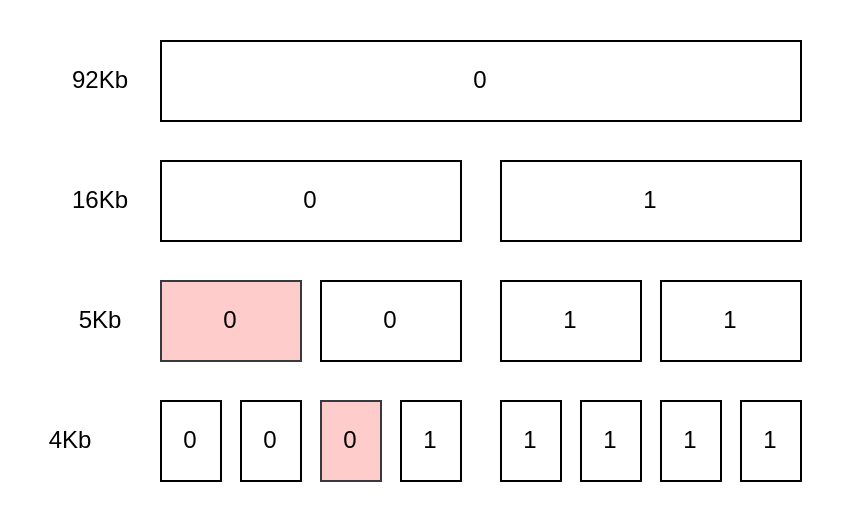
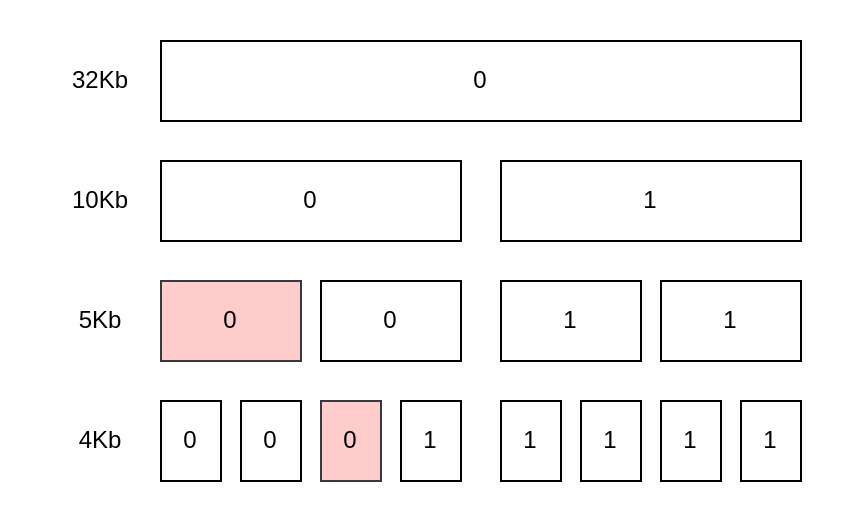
  <mxCell id="0" />
  <mxCell id="1" parent="0" />
  <mxCell id="2" value="0" style="rounded=0;whiteSpace=wrap;html=1;" vertex="1" parent="1"><mxGeometry x="80" y="20" width="320" height="40" as="geometry" /></mxCell>
  <mxCell id="3" value="0" style="rounded=0;whiteSpace=wrap;html=1;fillColor=default;strokeColor=default;" vertex="1" parent="1"><mxGeometry x="80" y="80" width="150" height="40" as="geometry" /></mxCell>
  <mxCell id="4" value="1" style="rounded=0;whiteSpace=wrap;html=1;" vertex="1" parent="1"><mxGeometry x="250" y="80" width="150" height="40" as="geometry" /></mxCell>
  <mxCell id="5" value="0" style="rounded=0;whiteSpace=wrap;html=1;fillColor=#ffcccc;strokeColor=#36393d;" vertex="1" parent="1"><mxGeometry x="80" y="140" width="70" height="40" as="geometry" /></mxCell>
  <mxCell id="6" value="0" style="rounded=0;whiteSpace=wrap;html=1;" vertex="1" parent="1"><mxGeometry x="160" y="140" width="70" height="40" as="geometry" /></mxCell>
  <mxCell id="7" value="1" style="rounded=0;whiteSpace=wrap;html=1;fillColor=default;strokeColor=default;" vertex="1" parent="1"><mxGeometry x="250" y="140" width="70" height="40" as="geometry" /></mxCell>
  <mxCell id="8" value="1" style="rounded=0;whiteSpace=wrap;html=1;" vertex="1" parent="1"><mxGeometry x="330" y="140" width="70" height="40" as="geometry" /></mxCell>
  <mxCell id="9" value="5Kb" style="text;html=1;strokeColor=none;fillColor=none;align=center;verticalAlign=middle;whiteSpace=wrap;rounded=0;" vertex="1" parent="1"><mxGeometry x="20" y="145" width="60" height="30" as="geometry" /></mxCell>
- <mxCell id="10" value="4Kb" style="text;html=1;strokeColor=none;fillColor=none;align=center;verticalAlign=middle;whiteSpace=wrap;rounded=0;" vertex="1" parent="1"><mxGeometry x="5" y="205" width="60" height="30" as="geometry" /></mxCell>
- <mxCell id="11" value="16Kb" style="text;html=1;strokeColor=none;fillColor=none;align=center;verticalAlign=middle;whiteSpace=wrap;rounded=0;" vertex="1" parent="1"><mxGeometry x="20" y="85" width="60" height="30" as="geometry" /></mxCell>
+ <mxCell id="10" value="4Kb" style="text;html=1;strokeColor=none;fillColor=none;align=center;verticalAlign=middle;whiteSpace=wrap;rounded=0;" vertex="1" parent="1"><mxGeometry x="20" y="205" width="60" height="30" as="geometry" /></mxCell>
+ <mxCell id="11" value="10Kb" style="text;html=1;strokeColor=none;fillColor=none;align=center;verticalAlign=middle;whiteSpace=wrap;rounded=0;" vertex="1" parent="1"><mxGeometry x="20" y="85" width="60" height="30" as="geometry" /></mxCell>
  <mxCell id="12" value="0" style="rounded=0;whiteSpace=wrap;html=1;" vertex="1" parent="1"><mxGeometry x="80" y="200" width="30" height="40" as="geometry" /></mxCell>
  <mxCell id="13" value="0" style="rounded=0;whiteSpace=wrap;html=1;" vertex="1" parent="1"><mxGeometry x="120" y="200" width="30" height="40" as="geometry" /></mxCell>
  <mxCell id="14" value="0" style="rounded=0;whiteSpace=wrap;html=1;fillColor=#ffcccc;strokeColor=#36393d;" vertex="1" parent="1"><mxGeometry x="160" y="200" width="30" height="40" as="geometry" /></mxCell>
  <mxCell id="15" value="1" style="rounded=0;whiteSpace=wrap;html=1;" vertex="1" parent="1"><mxGeometry x="200" y="200" width="30" height="40" as="geometry" /></mxCell>
  <mxCell id="16" value="1" style="rounded=0;whiteSpace=wrap;html=1;" vertex="1" parent="1"><mxGeometry x="250" y="200" width="30" height="40" as="geometry" /></mxCell>
  <mxCell id="17" value="1" style="rounded=0;whiteSpace=wrap;html=1;" vertex="1" parent="1"><mxGeometry x="290" y="200" width="30" height="40" as="geometry" /></mxCell>
  <mxCell id="18" value="1" style="rounded=0;whiteSpace=wrap;html=1;" vertex="1" parent="1"><mxGeometry x="330" y="200" width="30" height="40" as="geometry" /></mxCell>
  <mxCell id="19" value="1" style="rounded=0;whiteSpace=wrap;html=1;" vertex="1" parent="1"><mxGeometry x="370" y="200" width="30" height="40" as="geometry" /></mxCell>
- <mxCell id="20" value="92Kb" style="text;html=1;strokeColor=none;fillColor=none;align=center;verticalAlign=middle;whiteSpace=wrap;rounded=0;" vertex="1" parent="1"><mxGeometry x="20" y="25" width="60" height="30" as="geometry" /></mxCell>
+ <mxCell id="20" value="32Kb" style="text;html=1;strokeColor=none;fillColor=none;align=center;verticalAlign=middle;whiteSpace=wrap;rounded=0;" vertex="1" parent="1"><mxGeometry x="20" y="25" width="60" height="30" as="geometry" /></mxCell>
